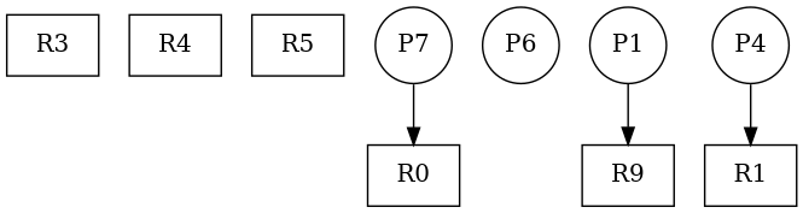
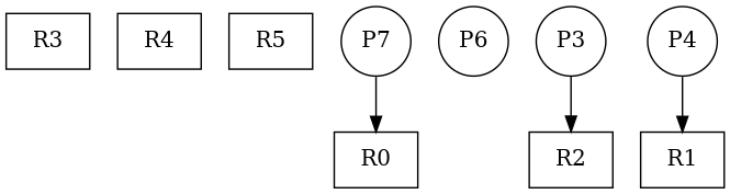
  digraph {
    node [shape=box]
    R3
    R4
    R5
    n4 [label=R0]
    n5 [label=P7 shape=circle]
    n6 [label=P6 shape=circle]
-   P3 [shape=circle label=P1]
-   R2 [label=R9]
+   P3 [shape=circle]
+   R2
    P4 [shape=circle]
    R1
    n5 -> n4
    P3 -> R2
    P4 -> R1
  }
